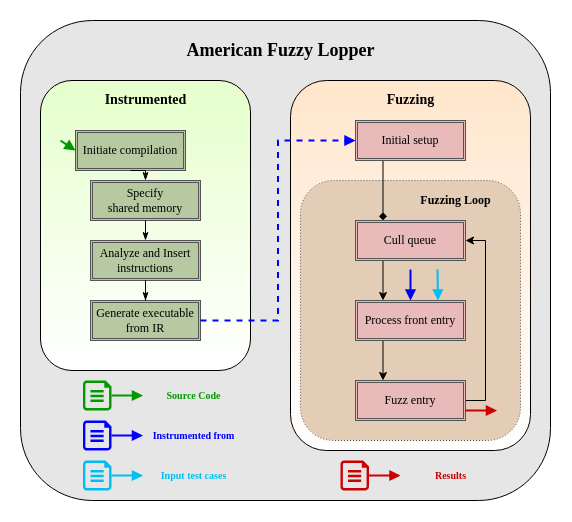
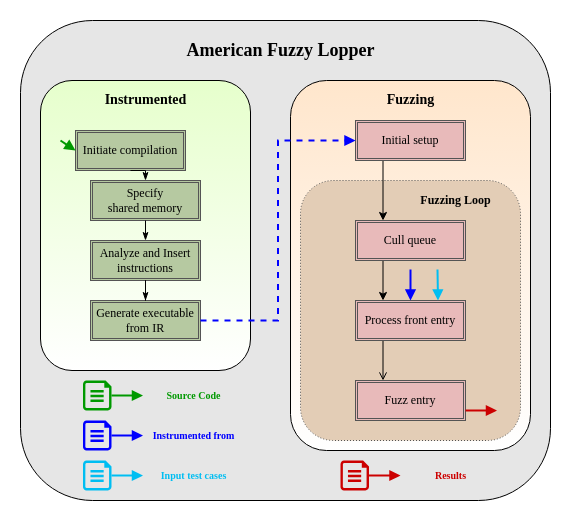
  <mxCell id="0" />
  <mxCell id="1" parent="0" />
  <mxCell id="2" value="" style="rounded=1;whiteSpace=wrap;html=1;fontFamily=Georgia;fontSize=12;fillColor=#E6E6E6;" parent="1" vertex="1"><mxGeometry x="20" y="20" width="530" height="480" as="geometry" /></mxCell>
  <mxCell id="3" value="" style="rounded=1;whiteSpace=wrap;html=1;fontFamily=Georgia;fontSize=12;fillColor=#FFE6CC;gradientColor=#ffffff;" parent="1" vertex="1"><mxGeometry x="290" y="80" width="240" height="370" as="geometry" /></mxCell>
  <mxCell id="4" value="" style="rounded=1;whiteSpace=wrap;html=1;fontFamily=Georgia;fontSize=12;fillColor=#E6FFCC;gradientColor=#ffffff;" parent="1" vertex="1"><mxGeometry x="40" y="80" width="210" height="290" as="geometry" /></mxCell>
  <mxCell id="5" value="&lt;span style=&quot;font-size: 14px&quot;&gt;&lt;b&gt;Instrumented&lt;/b&gt;&lt;/span&gt;" style="text;html=1;align=center;verticalAlign=middle;resizable=0;points=[];autosize=1;fontSize=12;fontFamily=Georgia;" parent="1" vertex="1"><mxGeometry x="90" y="90" width="110" height="20" as="geometry" /></mxCell>
  <mxCell id="6" value="Initiate compilation" style="shape=ext;double=1;rounded=0;whiteSpace=wrap;html=1;strokeColor=#545454;strokeWidth=1;fontFamily=Georgia;fontSize=12;fillColor=#B6C9A1;" parent="1" vertex="1"><mxGeometry x="75" y="130" width="110" height="40" as="geometry" /></mxCell>
  <mxCell id="7" value="Specify&lt;br&gt;shared memory" style="shape=ext;double=1;rounded=0;whiteSpace=wrap;html=1;strokeColor=#545454;strokeWidth=1;fontFamily=Georgia;fontSize=12;fillColor=#B6C9A1;" parent="1" vertex="1"><mxGeometry x="90" y="180" width="110" height="40" as="geometry" /></mxCell>
  <mxCell id="8" style="edgeStyle=orthogonalEdgeStyle;rounded=0;orthogonalLoop=1;jettySize=auto;html=1;exitX=0.5;exitY=1;exitDx=0;exitDy=0;entryX=0.5;entryY=0;entryDx=0;entryDy=0;fontFamily=Georgia;fontSize=12;endArrow=classicThin;endFill=1;" parent="1" source="6" target="7" edge="1"><mxGeometry x="90" y="80" as="geometry" /></mxCell>
  <mxCell id="9" value="Analyze and Insert instructions" style="shape=ext;double=1;rounded=0;whiteSpace=wrap;html=1;strokeColor=#545454;strokeWidth=1;fontFamily=Georgia;fontSize=12;fillColor=#B6C9A1;" parent="1" vertex="1"><mxGeometry x="90" y="240" width="110" height="40" as="geometry" /></mxCell>
  <mxCell id="10" style="edgeStyle=orthogonalEdgeStyle;rounded=0;orthogonalLoop=1;jettySize=auto;html=1;exitX=0.5;exitY=1;exitDx=0;exitDy=0;entryX=0.5;entryY=0;entryDx=0;entryDy=0;fontFamily=Georgia;fontSize=12;endArrow=classicThin;endFill=1;" parent="1" source="7" target="9" edge="1"><mxGeometry x="90" y="80" as="geometry" /></mxCell>
  <mxCell id="11" value="Generate executable from IR" style="shape=ext;double=1;rounded=0;whiteSpace=wrap;html=1;strokeColor=#545454;strokeWidth=1;fontFamily=Georgia;fontSize=12;fillColor=#B6C9A1;" parent="1" vertex="1"><mxGeometry x="90" y="300" width="110" height="40" as="geometry" /></mxCell>
  <mxCell id="12" style="edgeStyle=orthogonalEdgeStyle;rounded=0;orthogonalLoop=1;jettySize=auto;html=1;exitX=0.5;exitY=1;exitDx=0;exitDy=0;fontFamily=Georgia;fontSize=12;endArrow=classicThin;endFill=1;" parent="1" source="9" target="11" edge="1"><mxGeometry x="90" y="80" as="geometry" /></mxCell>
  <mxCell id="13" value="" style="rounded=1;whiteSpace=wrap;html=1;strokeColor=#545454;strokeWidth=1;fontFamily=Georgia;fontSize=12;dashed=1;dashPattern=1 2;fillColor=#E3CDB6;" parent="1" vertex="1"><mxGeometry x="300" y="180" width="220" height="260" as="geometry" /></mxCell>
  <mxCell id="14" value="&lt;b&gt;&lt;font style=&quot;font-size: 14px&quot;&gt;Fuzzing&lt;/font&gt;&lt;/b&gt;" style="text;html=1;align=center;verticalAlign=middle;resizable=0;points=[];autosize=1;fontSize=12;fontFamily=Georgia;" parent="1" vertex="1"><mxGeometry x="380" y="90" width="60" height="20" as="geometry" /></mxCell>
- <mxCell id="15" style="edgeStyle=orthogonalEdgeStyle;rounded=0;orthogonalLoop=1;jettySize=auto;html=1;exitX=0.25;exitY=1;exitDx=0;exitDy=0;entryX=0.25;entryY=0;entryDx=0;entryDy=0;endArrow=diamond;" parent="1" source="16" target="26" edge="1"><mxGeometry relative="1" as="geometry" /></mxCell>
+ <mxCell id="15" style="edgeStyle=orthogonalEdgeStyle;rounded=0;orthogonalLoop=1;jettySize=auto;html=1;exitX=0.25;exitY=1;exitDx=0;exitDy=0;entryX=0.25;entryY=0;entryDx=0;entryDy=0;" parent="1" source="16" target="26" edge="1"><mxGeometry relative="1" as="geometry" /></mxCell>
  <mxCell id="16" value="Initial setup" style="shape=ext;double=1;rounded=0;whiteSpace=wrap;html=1;strokeColor=#545454;strokeWidth=1;fontFamily=Georgia;fontSize=12;fillColor=#E8BABA;" parent="1" vertex="1"><mxGeometry x="355" y="120" width="110" height="40" as="geometry" /></mxCell>
  <mxCell id="17" value="&lt;font size=&quot;1&quot;&gt;&lt;b style=&quot;font-size: 12px&quot;&gt;Fuzzing Loop&lt;/b&gt;&lt;/font&gt;" style="text;html=1;align=center;verticalAlign=middle;resizable=0;points=[];autosize=1;fontSize=12;fontFamily=Georgia;" parent="1" vertex="1"><mxGeometry x="410" y="190" width="90" height="20" as="geometry" /></mxCell>
  <mxCell id="18" value="&lt;b&gt;&lt;font style=&quot;font-size: 18px&quot;&gt;American Fuzzy Lopper&lt;/font&gt;&lt;/b&gt;" style="text;html=1;align=center;verticalAlign=middle;resizable=0;points=[];autosize=1;fontFamily=Georgia;fontSize=12;" parent="1" vertex="1"><mxGeometry x="180" y="40" width="200" height="20" as="geometry" /></mxCell>
  <mxCell id="19" style="edgeStyle=orthogonalEdgeStyle;rounded=0;orthogonalLoop=1;jettySize=auto;html=1;exitX=1;exitY=0.5;exitDx=0;exitDy=0;entryX=0;entryY=0.5;entryDx=0;entryDy=0;endArrow=block;endFill=1;strokeWidth=2;fontFamily=Georgia;fontSize=12;dashed=1;strokeColor=#0000FF;" parent="1" source="11" target="16" edge="1"><mxGeometry relative="1" as="geometry" /></mxCell>
  <mxCell id="20" value="" style="endArrow=block;html=1;strokeWidth=2;fontFamily=Georgia;fontSize=12;endFill=1;entryX=0;entryY=0.5;entryDx=0;entryDy=0;strokeColor=#009900;" parent="1" target="6" edge="1"><mxGeometry width="50" height="50" relative="1" as="geometry"><mxPoint x="60" y="140" as="sourcePoint" /><mxPoint x="71.5" y="139.58" as="targetPoint" /></mxGeometry></mxCell>
- <mxCell id="21" style="edgeStyle=orthogonalEdgeStyle;rounded=0;orthogonalLoop=1;jettySize=auto;html=1;exitX=1;exitY=0.5;exitDx=0;exitDy=0;entryX=1;entryY=0.5;entryDx=0;entryDy=0;" parent="1" source="22" target="26" edge="1"><mxGeometry relative="1" as="geometry" /></mxCell>
  <mxCell id="22" value="Fuzz entry" style="shape=ext;double=1;rounded=0;whiteSpace=wrap;html=1;strokeColor=#545454;strokeWidth=1;fontFamily=Georgia;fontSize=12;fillColor=#E8BABA;" parent="1" vertex="1"><mxGeometry x="355" y="380" width="110" height="40" as="geometry" /></mxCell>
- <mxCell id="23" style="edgeStyle=orthogonalEdgeStyle;rounded=0;orthogonalLoop=1;jettySize=auto;html=1;exitX=0.25;exitY=1;exitDx=0;exitDy=0;entryX=0.25;entryY=0;entryDx=0;entryDy=0;" parent="1" source="24" target="22" edge="1"><mxGeometry relative="1" as="geometry" /></mxCell>
+ <mxCell id="23" style="edgeStyle=orthogonalEdgeStyle;rounded=0;orthogonalLoop=1;jettySize=auto;html=1;exitX=0.25;exitY=1;exitDx=0;exitDy=0;entryX=0.25;entryY=0;entryDx=0;entryDy=0;endArrow=open;" parent="1" source="24" target="22" edge="1"><mxGeometry relative="1" as="geometry" /></mxCell>
  <mxCell id="24" value="Process front entry" style="shape=ext;double=1;rounded=0;whiteSpace=wrap;html=1;strokeColor=#545454;strokeWidth=1;fontFamily=Georgia;fontSize=12;fillColor=#E8BABA;" parent="1" vertex="1"><mxGeometry x="355" y="300" width="110" height="40" as="geometry" /></mxCell>
  <mxCell id="25" style="edgeStyle=orthogonalEdgeStyle;rounded=0;orthogonalLoop=1;jettySize=auto;html=1;exitX=0.25;exitY=1;exitDx=0;exitDy=0;entryX=0.25;entryY=0;entryDx=0;entryDy=0;" parent="1" source="26" target="24" edge="1"><mxGeometry relative="1" as="geometry" /></mxCell>
  <mxCell id="26" value="Cull queue" style="shape=ext;double=1;rounded=0;whiteSpace=wrap;html=1;strokeColor=#545454;strokeWidth=1;fontFamily=Georgia;fontSize=12;fillColor=#E8BABA;" parent="1" vertex="1"><mxGeometry x="355" y="220" width="110" height="40" as="geometry" /></mxCell>
  <mxCell id="27" value="" style="endArrow=block;html=1;strokeWidth=2;fontFamily=Georgia;fontSize=12;strokeColor=#00BEF2;endFill=1;entryX=0.75;entryY=0;entryDx=0;entryDy=0;" parent="1" target="24" edge="1"><mxGeometry width="50" height="50" relative="1" as="geometry"><mxPoint x="437" y="269" as="sourcePoint" /><mxPoint x="330" y="332.5" as="targetPoint" /></mxGeometry></mxCell>
  <mxCell id="28" value="" style="endArrow=block;html=1;strokeWidth=2;fontFamily=Georgia;fontSize=12;endFill=1;entryX=0.5;entryY=0;entryDx=0;entryDy=0;strokeColor=#0000FF;" parent="1" target="24" edge="1"><mxGeometry width="50" height="50" relative="1" as="geometry"><mxPoint x="410" y="269" as="sourcePoint" /><mxPoint x="330" y="299.31" as="targetPoint" /></mxGeometry></mxCell>
  <mxCell id="29" value="" style="group" parent="1" vertex="1" connectable="0"><mxGeometry x="82.5" y="420" width="160" height="30" as="geometry" /></mxCell>
  <mxCell id="30" value="" style="verticalLabelPosition=bottom;html=1;verticalAlign=top;align=center;strokeColor=none;shape=mxgraph.azure.cloud_services_configuration_file;pointerEvents=1;dashed=1;dashPattern=1 2;fontFamily=Georgia;fontSize=12;fillColor=#0000FF;" parent="29" vertex="1"><mxGeometry width="28.5" height="30" as="geometry" /></mxCell>
  <mxCell id="31" value="" style="endArrow=block;html=1;strokeWidth=2;fontFamily=Georgia;fontSize=12;exitX=1;exitY=0.5;exitDx=0;exitDy=0;exitPerimeter=0;strokeColor=#0000FF;endFill=1;" parent="29" source="30" edge="1"><mxGeometry width="50" height="50" relative="1" as="geometry"><mxPoint x="50" y="10" as="sourcePoint" /><mxPoint x="60" y="15" as="targetPoint" /></mxGeometry></mxCell>
  <mxCell id="32" value="&lt;font color=&quot;#0000ff&quot; size=&quot;1&quot;&gt;&lt;b&gt;Instrumented from&lt;/b&gt;&lt;/font&gt;" style="text;html=1;align=center;verticalAlign=middle;resizable=0;points=[];autosize=1;fontSize=12;fontFamily=Georgia;" parent="29" vertex="1"><mxGeometry x="60" y="5" width="100" height="20" as="geometry" /></mxCell>
  <mxCell id="33" value="" style="group" parent="1" vertex="1" connectable="0"><mxGeometry x="82.5" y="460" width="150" height="30" as="geometry" /></mxCell>
  <mxCell id="34" value="" style="verticalLabelPosition=bottom;html=1;verticalAlign=top;align=center;strokeColor=none;shape=mxgraph.azure.cloud_services_configuration_file;pointerEvents=1;dashed=1;dashPattern=1 2;fontFamily=Georgia;fontSize=12;fillColor=#00BEF2;" parent="33" vertex="1"><mxGeometry width="28.5" height="30" as="geometry" /></mxCell>
  <mxCell id="35" value="" style="endArrow=block;html=1;strokeWidth=2;fontFamily=Georgia;fontSize=12;exitX=1;exitY=0.5;exitDx=0;exitDy=0;exitPerimeter=0;strokeColor=#00BEF2;endFill=1;" parent="33" source="34" edge="1"><mxGeometry width="50" height="50" relative="1" as="geometry"><mxPoint x="80" y="20" as="sourcePoint" /><mxPoint x="60" y="15" as="targetPoint" /></mxGeometry></mxCell>
  <mxCell id="36" value="&lt;font color=&quot;#00bef2&quot; size=&quot;1&quot;&gt;&lt;b&gt;Input test cases&lt;/b&gt;&lt;/font&gt;" style="text;html=1;align=center;verticalAlign=middle;resizable=0;points=[];autosize=1;fontSize=12;fontFamily=Georgia;" parent="33" vertex="1"><mxGeometry x="70" y="5" width="80" height="20" as="geometry" /></mxCell>
  <mxCell id="37" value="" style="verticalLabelPosition=bottom;html=1;verticalAlign=top;align=center;strokeColor=none;shape=mxgraph.azure.cloud_services_configuration_file;pointerEvents=1;dashed=1;dashPattern=1 2;fontFamily=Georgia;fontSize=12;fillColor=#CC0000;" vertex="1" parent="1"><mxGeometry x="340" y="460" width="28.5" height="30" as="geometry" /></mxCell>
  <mxCell id="38" value="" style="endArrow=block;html=1;strokeWidth=2;fontFamily=Georgia;fontSize=12;exitX=1;exitY=0.5;exitDx=0;exitDy=0;exitPerimeter=0;endFill=1;strokeColor=#CC0000;" edge="1" parent="1" source="37"><mxGeometry x="390" y="460" width="50" height="50" as="geometry"><mxPoint x="420" y="480" as="sourcePoint" /><mxPoint x="400" y="475" as="targetPoint" /></mxGeometry></mxCell>
  <mxCell id="39" value="&lt;font size=&quot;1&quot; color=&quot;#cc0000&quot;&gt;&lt;b&gt;Results&lt;/b&gt;&lt;/font&gt;" style="text;html=1;align=center;verticalAlign=middle;resizable=0;points=[];autosize=1;fontSize=12;fontFamily=Georgia;" vertex="1" parent="1"><mxGeometry x="425" y="465" width="50" height="20" as="geometry" /></mxCell>
  <mxCell id="40" value="" style="group" vertex="1" connectable="0" parent="1"><mxGeometry x="82.5" y="380" width="145" height="30" as="geometry" /></mxCell>
  <mxCell id="41" value="" style="verticalLabelPosition=bottom;html=1;verticalAlign=top;align=center;strokeColor=none;shape=mxgraph.azure.cloud_services_configuration_file;pointerEvents=1;dashed=1;dashPattern=1 2;fontFamily=Georgia;fontSize=12;fillColor=#009900;" parent="40" vertex="1"><mxGeometry width="28.5" height="30" as="geometry" /></mxCell>
  <mxCell id="42" value="" style="endArrow=block;html=1;strokeWidth=2;fontFamily=Georgia;fontSize=12;exitX=1;exitY=0.5;exitDx=0;exitDy=0;exitPerimeter=0;endFill=1;strokeColor=#009900;" parent="40" source="41" edge="1"><mxGeometry width="50" height="50" as="geometry"><mxPoint x="48.5" y="14.66" as="sourcePoint" /><mxPoint x="60" y="15" as="targetPoint" /></mxGeometry></mxCell>
  <mxCell id="43" value="&lt;b style=&quot;font-size: x-small&quot;&gt;&lt;font color=&quot;#009900&quot;&gt;Source Code&lt;/font&gt;&lt;/b&gt;" style="text;html=1;align=center;verticalAlign=middle;resizable=0;points=[];autosize=1;fontSize=12;fontFamily=Georgia;" parent="40" vertex="1"><mxGeometry x="75" y="5" width="70" height="20" as="geometry" /></mxCell>
  <mxCell id="44" value="" style="endArrow=block;html=1;strokeWidth=2;fontFamily=Georgia;fontSize=12;exitX=1;exitY=0.5;exitDx=0;exitDy=0;exitPerimeter=0;endFill=1;strokeColor=#CC0000;" edge="1" parent="1"><mxGeometry x="486.5" y="395" width="50" height="50" as="geometry"><mxPoint x="465" y="410" as="sourcePoint" /><mxPoint x="496.5" y="410" as="targetPoint" /></mxGeometry></mxCell>
